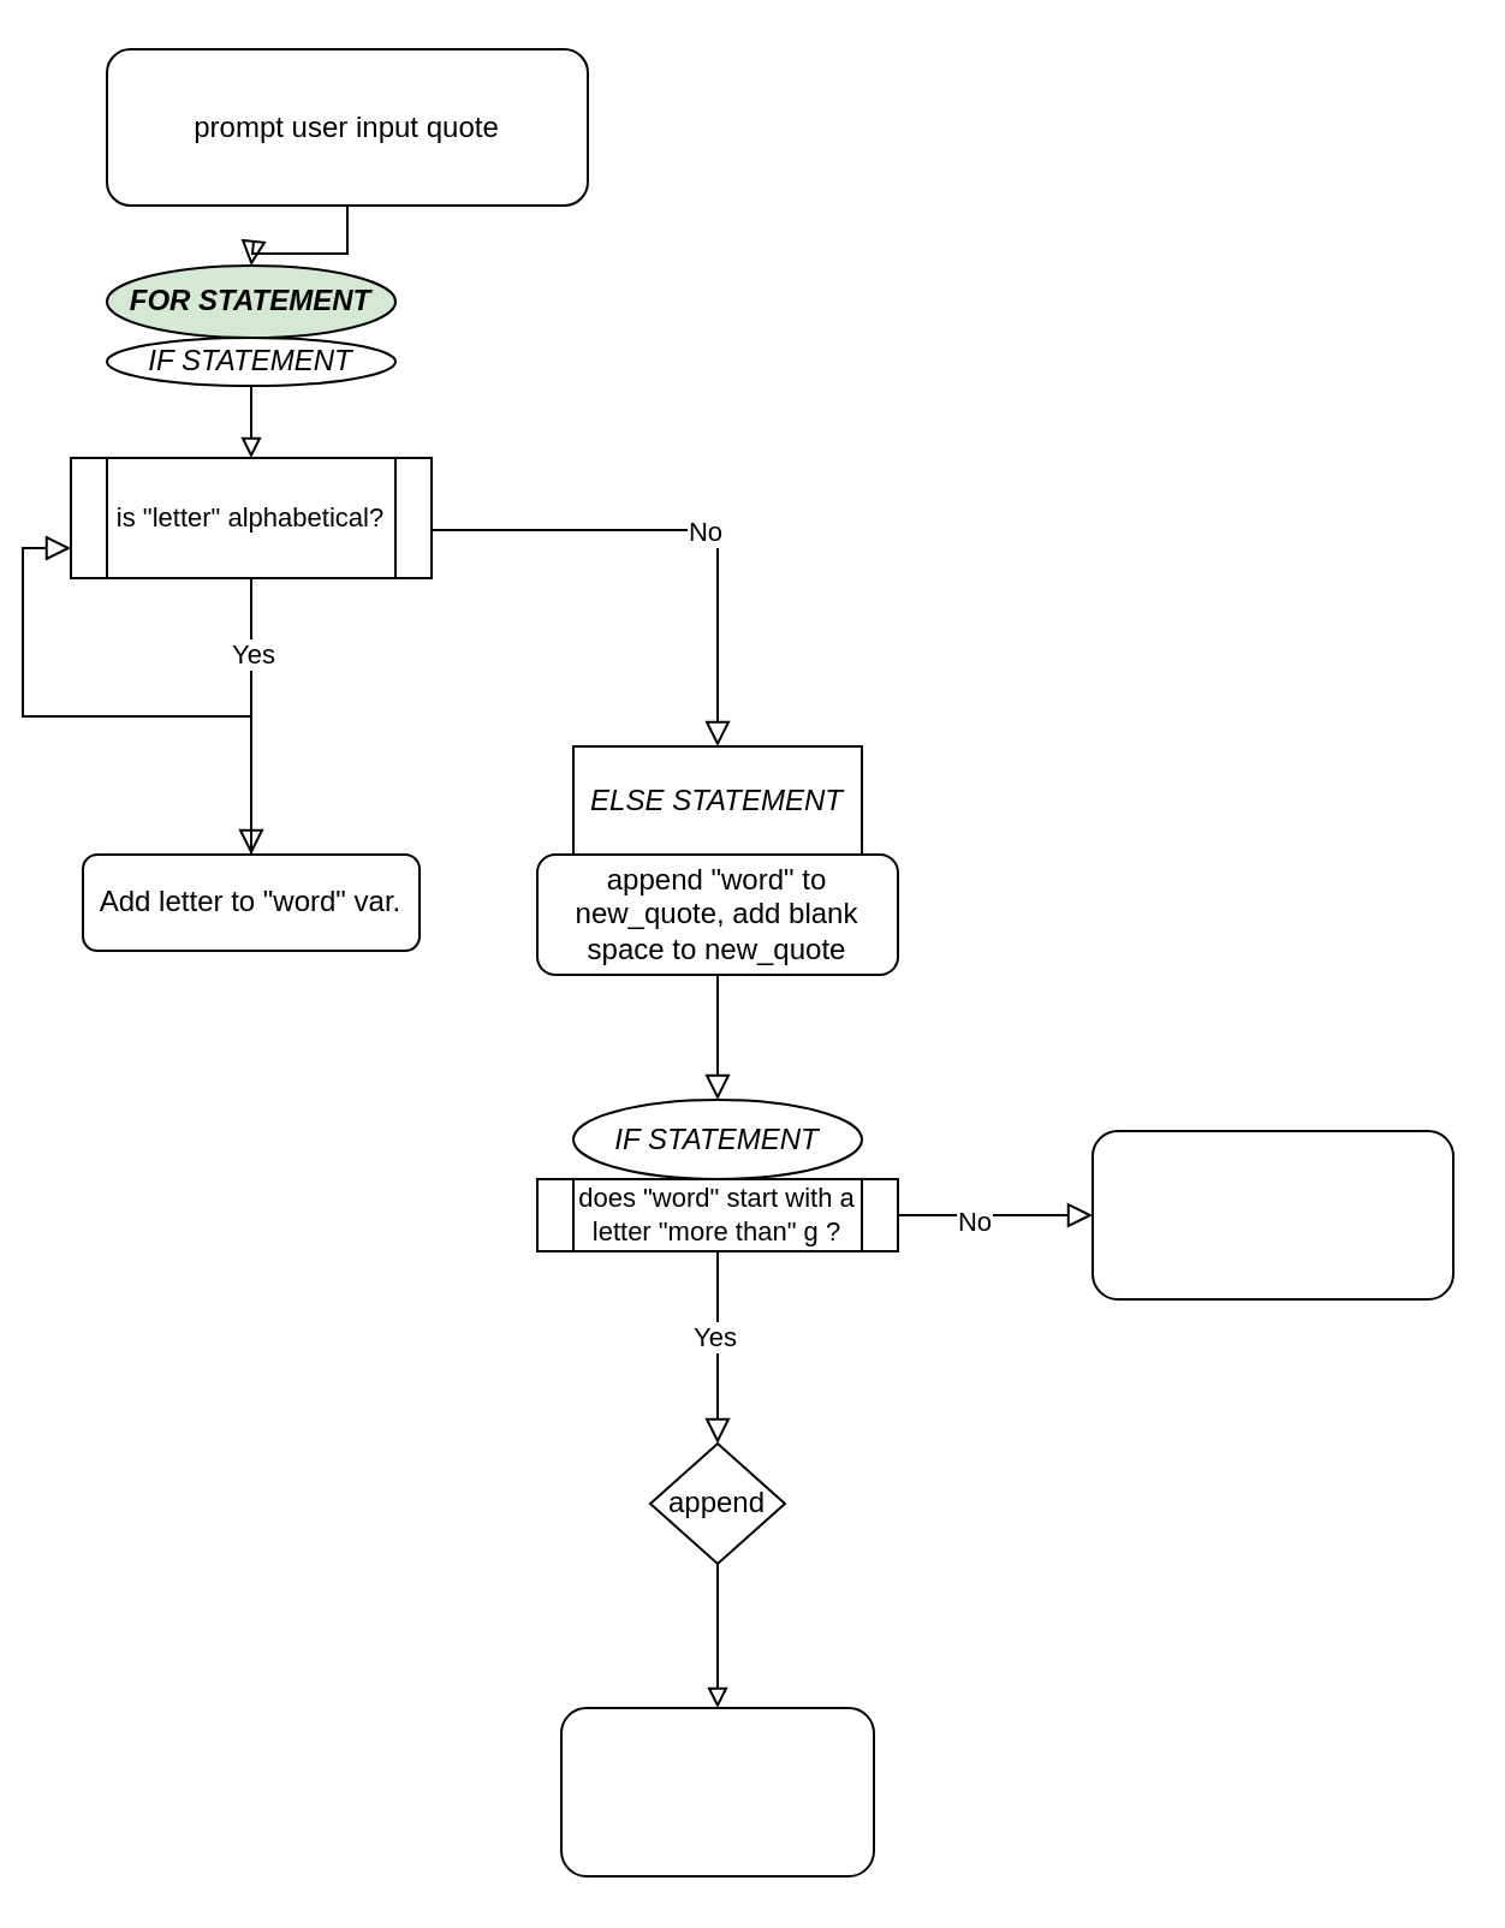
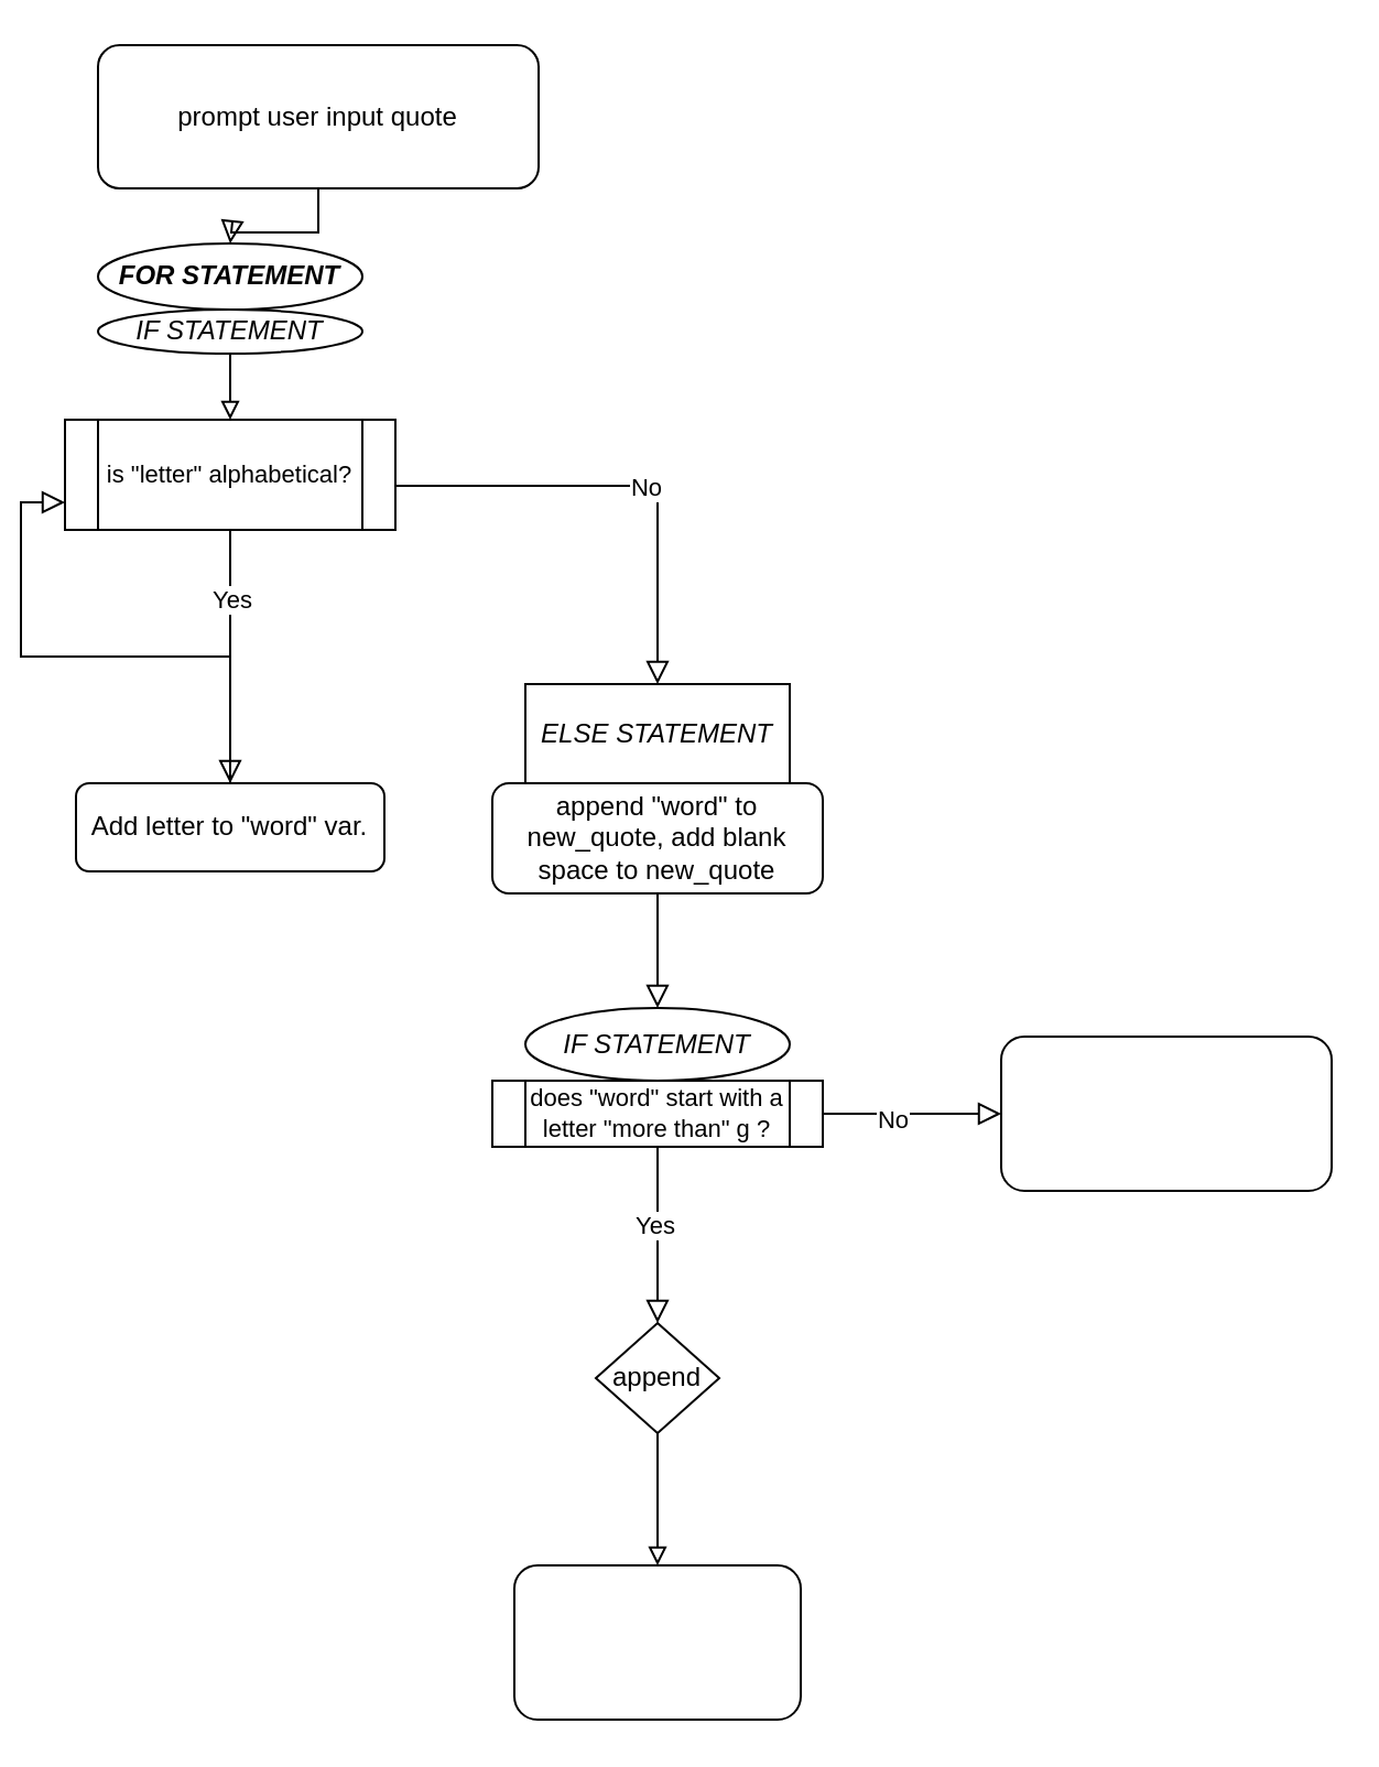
  <mxCell id="0" />
  <mxCell id="1" parent="0" />
  <mxCell id="2" value="" style="rounded=0;html=1;jettySize=auto;orthogonalLoop=1;fontSize=11;endArrow=block;endFill=0;endSize=8;strokeWidth=1;shadow=0;labelBackgroundColor=none;edgeStyle=orthogonalEdgeStyle;" parent="1" source="3" edge="1"><mxGeometry relative="1" as="geometry"><mxPoint x="95" y="110" as="targetPoint" /></mxGeometry></mxCell>
  <mxCell id="3" value="prompt user input quote" style="rounded=1;whiteSpace=wrap;html=1;fontSize=12;glass=0;strokeWidth=1;shadow=0;" parent="1" vertex="1"><mxGeometry x="35" y="20" width="200" height="65" as="geometry" /></mxCell>
  <mxCell id="4" style="edgeStyle=orthogonalEdgeStyle;shape=connector;rounded=0;orthogonalLoop=1;jettySize=auto;html=1;entryX=0.5;entryY=0;entryDx=0;entryDy=0;shadow=0;labelBackgroundColor=none;strokeColor=default;strokeWidth=1;align=center;verticalAlign=middle;fontFamily=Helvetica;fontSize=11;fontColor=default;endArrow=block;endFill=0;endSize=8;" parent="1" source="5" target="24" edge="1"><mxGeometry relative="1" as="geometry" /></mxCell>
  <mxCell id="5" value="append &quot;word&quot; to new_quote, add blank space to new_quote" style="rounded=1;whiteSpace=wrap;html=1;fontSize=12;glass=0;strokeWidth=1;shadow=0;" parent="1" vertex="1"><mxGeometry x="214" y="355" width="150" height="50" as="geometry" /></mxCell>
  <mxCell id="6" style="edgeStyle=orthogonalEdgeStyle;shape=connector;rounded=0;orthogonalLoop=1;jettySize=auto;html=1;entryX=0;entryY=0.75;entryDx=0;entryDy=0;shadow=0;labelBackgroundColor=none;strokeColor=default;strokeWidth=1;align=center;verticalAlign=middle;fontFamily=Helvetica;fontSize=11;fontColor=default;endArrow=block;endFill=0;endSize=8;" parent="1" source="7" target="12" edge="1"><mxGeometry relative="1" as="geometry" /></mxCell>
  <mxCell id="7" value="Add letter to &quot;word&quot; var." style="rounded=1;whiteSpace=wrap;html=1;" parent="1" vertex="1"><mxGeometry x="25" y="355" width="140" height="40" as="geometry" /></mxCell>
  <mxCell id="8" style="edgeStyle=orthogonalEdgeStyle;shape=connector;rounded=0;orthogonalLoop=1;jettySize=auto;html=1;entryX=0.5;entryY=0;entryDx=0;entryDy=0;shadow=0;labelBackgroundColor=none;strokeColor=default;strokeWidth=1;align=center;verticalAlign=middle;fontFamily=Helvetica;fontSize=11;fontColor=default;endArrow=block;endFill=0;endSize=8;" parent="1" source="12" target="7" edge="1"><mxGeometry relative="1" as="geometry" /></mxCell>
  <mxCell id="9" value="Yes" style="edgeLabel;html=1;align=center;verticalAlign=middle;resizable=0;points=[];fontSize=11;fontFamily=Helvetica;fontColor=default;" parent="8" vertex="1" connectable="0"><mxGeometry x="-0.156" relative="1" as="geometry"><mxPoint y="-18" as="offset" /></mxGeometry></mxCell>
  <mxCell id="10" style="edgeStyle=orthogonalEdgeStyle;shape=connector;rounded=0;orthogonalLoop=1;jettySize=auto;html=1;entryX=0.5;entryY=0;entryDx=0;entryDy=0;shadow=0;labelBackgroundColor=none;strokeColor=default;strokeWidth=1;align=center;verticalAlign=middle;fontFamily=Helvetica;fontSize=11;fontColor=default;endArrow=block;endFill=0;endSize=8;" parent="1" target="23" edge="1"><mxGeometry relative="1" as="geometry"><mxPoint x="170" y="190" as="sourcePoint" /><mxPoint x="289" y="330" as="targetPoint" /><Array as="points"><mxPoint x="170" y="220" /><mxPoint x="289" y="220" /></Array></mxGeometry></mxCell>
  <mxCell id="11" value="No" style="edgeLabel;html=1;align=center;verticalAlign=middle;resizable=0;points=[];fontSize=11;fontFamily=Helvetica;fontColor=default;" parent="10" vertex="1" connectable="0"><mxGeometry x="0.197" relative="1" as="geometry"><mxPoint as="offset" /></mxGeometry></mxCell>
  <mxCell id="12" value="is &quot;letter&quot; alphabetical?" style="shape=process;whiteSpace=wrap;html=1;backgroundOutline=1;fontFamily=Helvetica;fontSize=11;fontColor=default;" parent="1" vertex="1"><mxGeometry x="20" y="190" width="150" height="50" as="geometry" /></mxCell>
  <mxCell id="13" style="edgeStyle=orthogonalEdgeStyle;shape=connector;rounded=0;orthogonalLoop=1;jettySize=auto;html=1;shadow=0;labelBackgroundColor=none;strokeColor=default;strokeWidth=1;align=center;verticalAlign=middle;fontFamily=Helvetica;fontSize=11;fontColor=default;endArrow=block;endFill=0;endSize=8;entryX=0.5;entryY=0;entryDx=0;entryDy=0;" parent="1" source="17" target="26" edge="1"><mxGeometry relative="1" as="geometry"><mxPoint x="289" y="580" as="targetPoint" /></mxGeometry></mxCell>
  <mxCell id="14" value="Yes" style="edgeLabel;html=1;align=center;verticalAlign=middle;resizable=0;points=[];fontSize=11;fontFamily=Helvetica;fontColor=default;" parent="13" vertex="1" connectable="0"><mxGeometry x="-0.137" y="-2" relative="1" as="geometry"><mxPoint as="offset" /></mxGeometry></mxCell>
  <mxCell id="15" style="edgeStyle=orthogonalEdgeStyle;shape=connector;rounded=0;orthogonalLoop=1;jettySize=auto;html=1;entryX=0;entryY=0.5;entryDx=0;entryDy=0;shadow=0;labelBackgroundColor=none;strokeColor=default;strokeWidth=1;align=center;verticalAlign=middle;fontFamily=Helvetica;fontSize=11;fontColor=default;endArrow=block;endFill=0;endSize=8;" parent="1" source="17" target="19" edge="1"><mxGeometry relative="1" as="geometry" /></mxCell>
  <mxCell id="16" value="No" style="edgeLabel;html=1;align=center;verticalAlign=middle;resizable=0;points=[];fontSize=11;fontFamily=Helvetica;fontColor=default;" parent="15" vertex="1" connectable="0"><mxGeometry x="-0.235" y="-2" relative="1" as="geometry"><mxPoint as="offset" /></mxGeometry></mxCell>
  <mxCell id="17" value="does &quot;word&quot; start with a letter &quot;more than&quot; g ?" style="shape=process;whiteSpace=wrap;html=1;backgroundOutline=1;fontFamily=Helvetica;fontSize=11;fontColor=default;" parent="1" vertex="1"><mxGeometry x="214" y="490" width="150" height="30" as="geometry" /></mxCell>
  <mxCell id="18" value="" style="rounded=1;whiteSpace=wrap;html=1;fontFamily=Helvetica;fontSize=11;fontColor=default;" parent="1" vertex="1"><mxGeometry x="224" y="710" width="130" height="70" as="geometry" /></mxCell>
  <mxCell id="19" value="" style="rounded=1;whiteSpace=wrap;html=1;fontFamily=Helvetica;fontSize=11;fontColor=default;" parent="1" vertex="1"><mxGeometry x="445" y="470" width="150" height="70" as="geometry" /></mxCell>
- <mxCell id="20" value="&lt;b&gt;&lt;i&gt;FOR STATEMENT&lt;/i&gt;&lt;/b&gt;" style="ellipse;whiteSpace=wrap;html=1;fillColor=#d5e8d4;" vertex="1" parent="1"><mxGeometry x="35" y="110" width="120" height="30" as="geometry" /></mxCell>
+ <mxCell id="20" value="&lt;b&gt;&lt;i&gt;FOR STATEMENT&lt;/i&gt;&lt;/b&gt;" style="ellipse;whiteSpace=wrap;html=1;" vertex="1" parent="1"><mxGeometry x="35" y="110" width="120" height="30" as="geometry" /></mxCell>
  <mxCell id="21" style="edgeStyle=orthogonalEdgeStyle;rounded=0;orthogonalLoop=1;jettySize=auto;html=1;entryX=0.5;entryY=0;entryDx=0;entryDy=0;endArrow=block;endFill=0;" edge="1" parent="1" source="22" target="12"><mxGeometry relative="1" as="geometry" /></mxCell>
  <mxCell id="22" value="&lt;i&gt;IF STATEMENT&lt;/i&gt;" style="ellipse;whiteSpace=wrap;html=1;" vertex="1" parent="1"><mxGeometry x="35" y="140" width="120" height="20" as="geometry" /></mxCell>
  <mxCell id="23" value="&lt;i&gt;ELSE STATEMENT&lt;/i&gt;" style="whiteSpace=wrap;html=1;rounded=0;" vertex="1" parent="1"><mxGeometry x="229" y="310" width="120" height="45" as="geometry" /></mxCell>
  <mxCell id="24" value="&lt;i&gt;IF STATEMENT&lt;/i&gt;" style="ellipse;whiteSpace=wrap;html=1;" vertex="1" parent="1"><mxGeometry x="229" y="457" width="120" height="33" as="geometry" /></mxCell>
  <mxCell id="25" style="edgeStyle=orthogonalEdgeStyle;rounded=0;orthogonalLoop=1;jettySize=auto;html=1;entryX=0.5;entryY=0;entryDx=0;entryDy=0;endArrow=block;endFill=0;" edge="1" parent="1" source="26" target="18"><mxGeometry relative="1" as="geometry" /></mxCell>
  <mxCell id="26" value="append" style="rhombus;whiteSpace=wrap;html=1;" vertex="1" parent="1"><mxGeometry x="261" y="600" width="56" height="50" as="geometry" /></mxCell>
